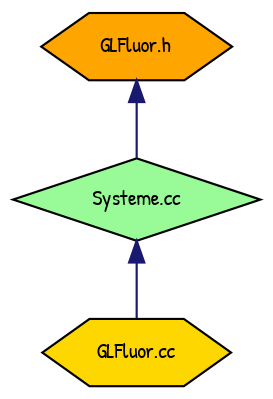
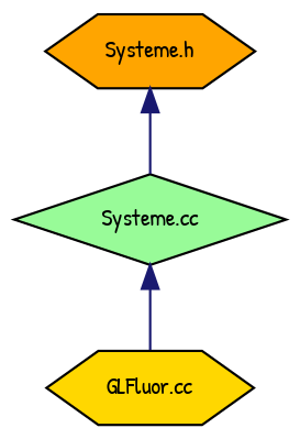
  digraph {
    fontname="Patrick Hand"
    node [color=black fontname="Patrick Hand" fontsize=10 shape=hexagon style=filled]
    edge [color=midnightblue dir=back fontname="Patrick Hand" fontsize=10 labelfontname=Helvetica labelfontsize=10 style=solid]
-   n1 [fillcolor=orange fontcolor=black height=0.2 label="GLFluor.h" width=0.4]
+   n1 [fillcolor=orange fontcolor=black height=0.2 label="Systeme.h" width=0.4]
    n2 [fillcolor=palegreen height=0.2 label="Systeme.cc" shape=diamond width=0.4]
    n3 [fillcolor=gold height=0.2 label="GLFluor.cc" width=0.4]
    n1 -> n2
    n2 -> n3
  }
